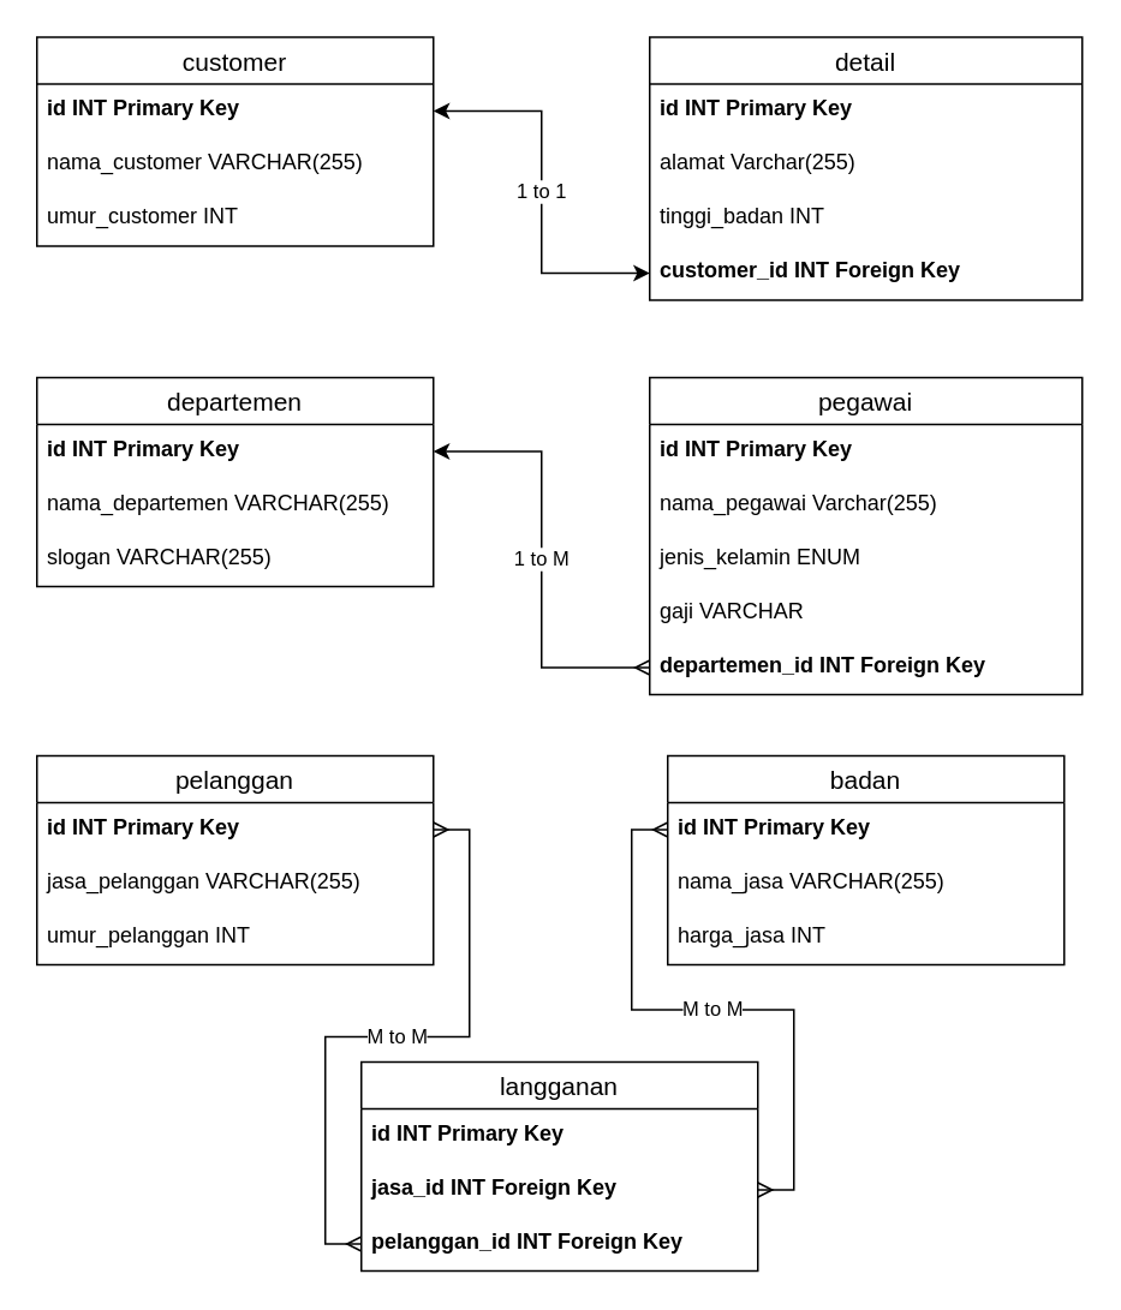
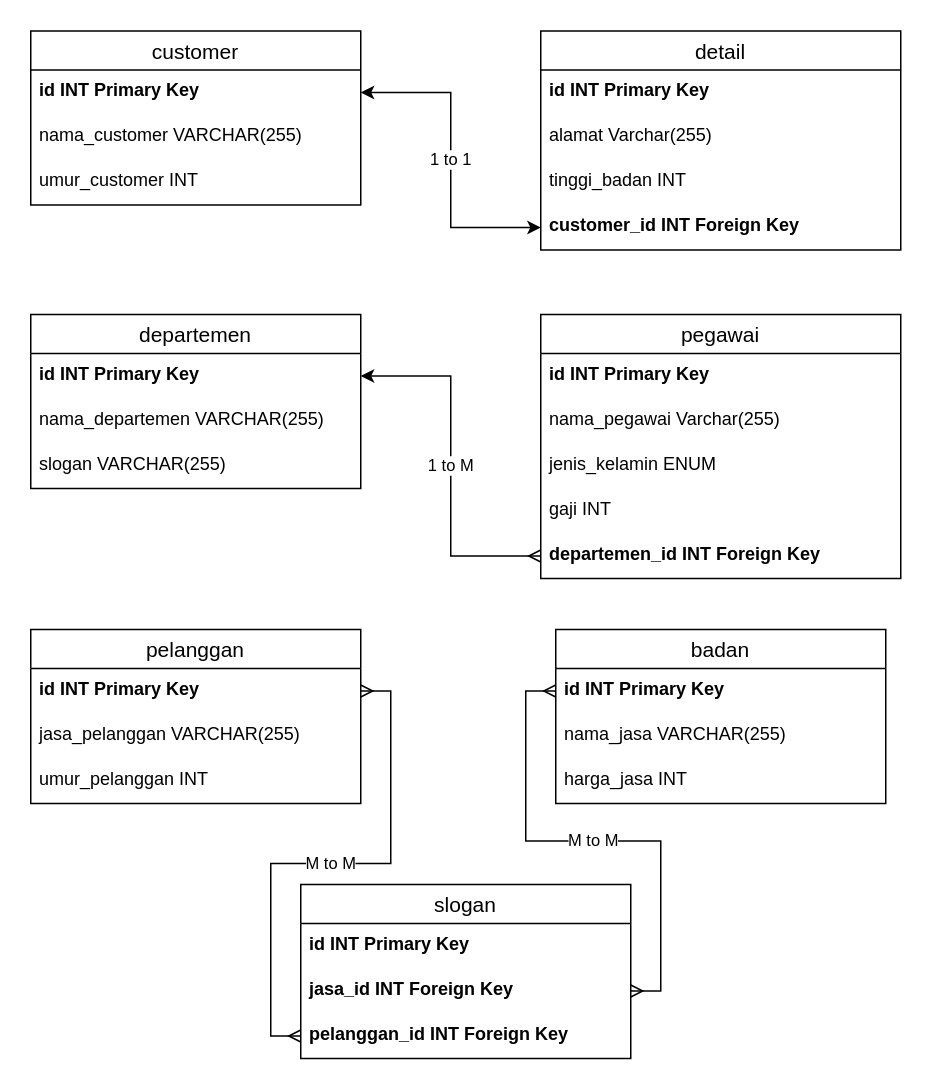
  <mxCell id="0" />
  <mxCell id="1" parent="0" />
  <mxCell id="2" value="customer" style="swimlane;fontStyle=0;childLayout=stackLayout;horizontal=1;startSize=26;horizontalStack=0;resizeParent=1;resizeParentMax=0;resizeLast=0;collapsible=1;marginBottom=0;align=center;fontSize=14;" vertex="1" parent="1"><mxGeometry x="20" y="20" width="220" height="116" as="geometry" /></mxCell>
  <mxCell id="3" value="id INT Primary Key" style="text;strokeColor=none;fillColor=none;spacingLeft=4;spacingRight=4;overflow=hidden;rotatable=0;points=[[0,0.5],[1,0.5]];portConstraint=eastwest;fontSize=12;fontStyle=1" vertex="1" parent="2"><mxGeometry y="26" width="220" height="30" as="geometry" /></mxCell>
  <mxCell id="4" value="nama_customer VARCHAR(255)" style="text;strokeColor=none;fillColor=none;spacingLeft=4;spacingRight=4;overflow=hidden;rotatable=0;points=[[0,0.5],[1,0.5]];portConstraint=eastwest;fontSize=12;" vertex="1" parent="2"><mxGeometry y="56" width="220" height="30" as="geometry" /></mxCell>
  <mxCell id="5" value="umur_customer INT" style="text;strokeColor=none;fillColor=none;spacingLeft=4;spacingRight=4;overflow=hidden;rotatable=0;points=[[0,0.5],[1,0.5]];portConstraint=eastwest;fontSize=12;" vertex="1" parent="2"><mxGeometry y="86" width="220" height="30" as="geometry" /></mxCell>
  <mxCell id="6" value="detail" style="swimlane;fontStyle=0;childLayout=stackLayout;horizontal=1;startSize=26;horizontalStack=0;resizeParent=1;resizeParentMax=0;resizeLast=0;collapsible=1;marginBottom=0;align=center;fontSize=14;" vertex="1" parent="1"><mxGeometry x="360" y="20" width="240" height="146" as="geometry" /></mxCell>
  <mxCell id="7" value="id INT Primary Key" style="text;strokeColor=none;fillColor=none;spacingLeft=4;spacingRight=4;overflow=hidden;rotatable=0;points=[[0,0.5],[1,0.5]];portConstraint=eastwest;fontSize=12;fontStyle=1" vertex="1" parent="6"><mxGeometry y="26" width="240" height="30" as="geometry" /></mxCell>
  <mxCell id="8" value="alamat Varchar(255)" style="text;strokeColor=none;fillColor=none;spacingLeft=4;spacingRight=4;overflow=hidden;rotatable=0;points=[[0,0.5],[1,0.5]];portConstraint=eastwest;fontSize=12;" vertex="1" parent="6"><mxGeometry y="56" width="240" height="30" as="geometry" /></mxCell>
  <mxCell id="9" value="tinggi_badan INT" style="text;strokeColor=none;fillColor=none;spacingLeft=4;spacingRight=4;overflow=hidden;rotatable=0;points=[[0,0.5],[1,0.5]];portConstraint=eastwest;fontSize=12;" vertex="1" parent="6"><mxGeometry y="86" width="240" height="30" as="geometry" /></mxCell>
  <mxCell id="10" value="customer_id INT Foreign Key" style="text;strokeColor=none;fillColor=none;spacingLeft=4;spacingRight=4;overflow=hidden;rotatable=0;points=[[0,0.5],[1,0.5]];portConstraint=eastwest;fontSize=12;fontStyle=1" vertex="1" parent="6"><mxGeometry y="116" width="240" height="30" as="geometry" /></mxCell>
  <mxCell id="11" value="1 to 1" style="edgeStyle=orthogonalEdgeStyle;rounded=0;orthogonalLoop=1;jettySize=auto;html=1;startArrow=classic;startFill=1;" edge="1" parent="1" source="3" target="10"><mxGeometry relative="1" as="geometry"><mxPoint x="300" y="149" as="targetPoint" /></mxGeometry></mxCell>
  <mxCell id="12" value="departemen" style="swimlane;fontStyle=0;childLayout=stackLayout;horizontal=1;startSize=26;horizontalStack=0;resizeParent=1;resizeParentMax=0;resizeLast=0;collapsible=1;marginBottom=0;align=center;fontSize=14;" vertex="1" parent="1"><mxGeometry x="20" y="209" width="220" height="116" as="geometry" /></mxCell>
  <mxCell id="13" value="id INT Primary Key" style="text;strokeColor=none;fillColor=none;spacingLeft=4;spacingRight=4;overflow=hidden;rotatable=0;points=[[0,0.5],[1,0.5]];portConstraint=eastwest;fontSize=12;fontStyle=1" vertex="1" parent="12"><mxGeometry y="26" width="220" height="30" as="geometry" /></mxCell>
  <mxCell id="14" value="nama_departemen VARCHAR(255)" style="text;strokeColor=none;fillColor=none;spacingLeft=4;spacingRight=4;overflow=hidden;rotatable=0;points=[[0,0.5],[1,0.5]];portConstraint=eastwest;fontSize=12;" vertex="1" parent="12"><mxGeometry y="56" width="220" height="30" as="geometry" /></mxCell>
  <mxCell id="15" value="slogan VARCHAR(255)" style="text;strokeColor=none;fillColor=none;spacingLeft=4;spacingRight=4;overflow=hidden;rotatable=0;points=[[0,0.5],[1,0.5]];portConstraint=eastwest;fontSize=12;" vertex="1" parent="12"><mxGeometry y="86" width="220" height="30" as="geometry" /></mxCell>
  <mxCell id="16" value="pegawai" style="swimlane;fontStyle=0;childLayout=stackLayout;horizontal=1;startSize=26;horizontalStack=0;resizeParent=1;resizeParentMax=0;resizeLast=0;collapsible=1;marginBottom=0;align=center;fontSize=14;" vertex="1" parent="1"><mxGeometry x="360" y="209" width="240" height="176" as="geometry" /></mxCell>
  <mxCell id="17" value="id INT Primary Key" style="text;strokeColor=none;fillColor=none;spacingLeft=4;spacingRight=4;overflow=hidden;rotatable=0;points=[[0,0.5],[1,0.5]];portConstraint=eastwest;fontSize=12;fontStyle=1" vertex="1" parent="16"><mxGeometry y="26" width="240" height="30" as="geometry" /></mxCell>
  <mxCell id="18" value="nama_pegawai Varchar(255)" style="text;strokeColor=none;fillColor=none;spacingLeft=4;spacingRight=4;overflow=hidden;rotatable=0;points=[[0,0.5],[1,0.5]];portConstraint=eastwest;fontSize=12;" vertex="1" parent="16"><mxGeometry y="56" width="240" height="30" as="geometry" /></mxCell>
  <mxCell id="19" value="jenis_kelamin ENUM" style="text;strokeColor=none;fillColor=none;spacingLeft=4;spacingRight=4;overflow=hidden;rotatable=0;points=[[0,0.5],[1,0.5]];portConstraint=eastwest;fontSize=12;" vertex="1" parent="16"><mxGeometry y="86" width="240" height="30" as="geometry" /></mxCell>
- <mxCell id="20" value="gaji VARCHAR" style="text;strokeColor=none;fillColor=none;spacingLeft=4;spacingRight=4;overflow=hidden;rotatable=0;points=[[0,0.5],[1,0.5]];portConstraint=eastwest;fontSize=12;" vertex="1" parent="16"><mxGeometry y="116" width="240" height="30" as="geometry" /></mxCell>
+ <mxCell id="20" value="gaji INT" style="text;strokeColor=none;fillColor=none;spacingLeft=4;spacingRight=4;overflow=hidden;rotatable=0;points=[[0,0.5],[1,0.5]];portConstraint=eastwest;fontSize=12;" vertex="1" parent="16"><mxGeometry y="116" width="240" height="30" as="geometry" /></mxCell>
  <mxCell id="21" value="departemen_id INT Foreign Key" style="text;strokeColor=none;fillColor=none;spacingLeft=4;spacingRight=4;overflow=hidden;rotatable=0;points=[[0,0.5],[1,0.5]];portConstraint=eastwest;fontSize=12;fontStyle=1" vertex="1" parent="16"><mxGeometry y="146" width="240" height="30" as="geometry" /></mxCell>
  <mxCell id="22" value="1 to M" style="edgeStyle=orthogonalEdgeStyle;rounded=0;orthogonalLoop=1;jettySize=auto;html=1;startArrow=classic;startFill=1;endArrow=ERmany;endFill=0;" edge="1" parent="1" source="13" target="21"><mxGeometry relative="1" as="geometry" /></mxCell>
  <mxCell id="23" value="pelanggan" style="swimlane;fontStyle=0;childLayout=stackLayout;horizontal=1;startSize=26;horizontalStack=0;resizeParent=1;resizeParentMax=0;resizeLast=0;collapsible=1;marginBottom=0;align=center;fontSize=14;" vertex="1" parent="1"><mxGeometry x="20" y="419" width="220" height="116" as="geometry" /></mxCell>
  <mxCell id="24" value="id INT Primary Key" style="text;strokeColor=none;fillColor=none;spacingLeft=4;spacingRight=4;overflow=hidden;rotatable=0;points=[[0,0.5],[1,0.5]];portConstraint=eastwest;fontSize=12;fontStyle=1" vertex="1" parent="23"><mxGeometry y="26" width="220" height="30" as="geometry" /></mxCell>
  <mxCell id="25" value="jasa_pelanggan VARCHAR(255)" style="text;strokeColor=none;fillColor=none;spacingLeft=4;spacingRight=4;overflow=hidden;rotatable=0;points=[[0,0.5],[1,0.5]];portConstraint=eastwest;fontSize=12;" vertex="1" parent="23"><mxGeometry y="56" width="220" height="30" as="geometry" /></mxCell>
  <mxCell id="26" value="umur_pelanggan INT" style="text;strokeColor=none;fillColor=none;spacingLeft=4;spacingRight=4;overflow=hidden;rotatable=0;points=[[0,0.5],[1,0.5]];portConstraint=eastwest;fontSize=12;" vertex="1" parent="23"><mxGeometry y="86" width="220" height="30" as="geometry" /></mxCell>
  <mxCell id="27" value="badan" style="swimlane;fontStyle=0;childLayout=stackLayout;horizontal=1;startSize=26;horizontalStack=0;resizeParent=1;resizeParentMax=0;resizeLast=0;collapsible=1;marginBottom=0;align=center;fontSize=14;" vertex="1" parent="1"><mxGeometry x="370" y="419" width="220" height="116" as="geometry" /></mxCell>
  <mxCell id="28" value="id INT Primary Key" style="text;strokeColor=none;fillColor=none;spacingLeft=4;spacingRight=4;overflow=hidden;rotatable=0;points=[[0,0.5],[1,0.5]];portConstraint=eastwest;fontSize=12;fontStyle=1" vertex="1" parent="27"><mxGeometry y="26" width="220" height="30" as="geometry" /></mxCell>
  <mxCell id="29" value="nama_jasa VARCHAR(255)" style="text;strokeColor=none;fillColor=none;spacingLeft=4;spacingRight=4;overflow=hidden;rotatable=0;points=[[0,0.5],[1,0.5]];portConstraint=eastwest;fontSize=12;" vertex="1" parent="27"><mxGeometry y="56" width="220" height="30" as="geometry" /></mxCell>
  <mxCell id="30" value="harga_jasa INT" style="text;strokeColor=none;fillColor=none;spacingLeft=4;spacingRight=4;overflow=hidden;rotatable=0;points=[[0,0.5],[1,0.5]];portConstraint=eastwest;fontSize=12;" vertex="1" parent="27"><mxGeometry y="86" width="220" height="30" as="geometry" /></mxCell>
- <mxCell id="31" value="langganan" style="swimlane;fontStyle=0;childLayout=stackLayout;horizontal=1;startSize=26;horizontalStack=0;resizeParent=1;resizeParentMax=0;resizeLast=0;collapsible=1;marginBottom=0;align=center;fontSize=14;" vertex="1" parent="1"><mxGeometry x="200" y="589" width="220" height="116" as="geometry" /></mxCell>
+ <mxCell id="31" value="slogan" style="swimlane;fontStyle=0;childLayout=stackLayout;horizontal=1;startSize=26;horizontalStack=0;resizeParent=1;resizeParentMax=0;resizeLast=0;collapsible=1;marginBottom=0;align=center;fontSize=14;" vertex="1" parent="1"><mxGeometry x="200" y="589" width="220" height="116" as="geometry" /></mxCell>
  <mxCell id="32" value="id INT Primary Key" style="text;strokeColor=none;fillColor=none;spacingLeft=4;spacingRight=4;overflow=hidden;rotatable=0;points=[[0,0.5],[1,0.5]];portConstraint=eastwest;fontSize=12;fontStyle=1" vertex="1" parent="31"><mxGeometry y="26" width="220" height="30" as="geometry" /></mxCell>
  <mxCell id="33" value="jasa_id INT Foreign Key" style="text;strokeColor=none;fillColor=none;spacingLeft=4;spacingRight=4;overflow=hidden;rotatable=0;points=[[0,0.5],[1,0.5]];portConstraint=eastwest;fontSize=12;fontStyle=1" vertex="1" parent="31"><mxGeometry y="56" width="220" height="30" as="geometry" /></mxCell>
  <mxCell id="34" value="pelanggan_id INT Foreign Key" style="text;strokeColor=none;fillColor=none;spacingLeft=4;spacingRight=4;overflow=hidden;rotatable=0;points=[[0,0.5],[1,0.5]];portConstraint=eastwest;fontSize=12;fontStyle=1" vertex="1" parent="31"><mxGeometry y="86" width="220" height="30" as="geometry" /></mxCell>
  <mxCell id="35" value="M to M" style="edgeStyle=orthogonalEdgeStyle;rounded=0;orthogonalLoop=1;jettySize=auto;html=1;entryX=1;entryY=0.5;entryDx=0;entryDy=0;startArrow=ERmany;startFill=0;endArrow=ERmany;endFill=0;" edge="1" parent="1" source="34" target="24"><mxGeometry relative="1" as="geometry" /></mxCell>
  <mxCell id="36" value="M to M" style="edgeStyle=orthogonalEdgeStyle;rounded=0;orthogonalLoop=1;jettySize=auto;html=1;startArrow=ERmany;startFill=0;endArrow=ERmany;endFill=0;" edge="1" parent="1" source="33" target="28"><mxGeometry relative="1" as="geometry" /></mxCell>
